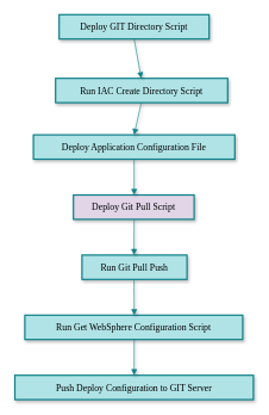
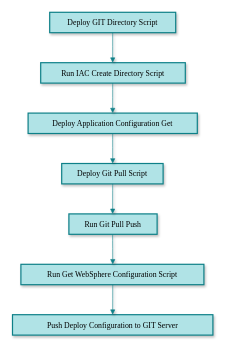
  <mxCell id="0" />
  <mxCell id="1" parent="0" />
  <mxCell id="2" value="Deploy GIT Directory Script" style="whiteSpace=wrap;strokeWidth=2;fillColor=#b0e3e6;strokeColor=#0e8088;shadow=1;fontFamily=aptos;fontSource=https%3A%2F%2Ffonts.googleapis.com%2Fcss%3Ffamily%3Daptos;fontSize=13;" vertex="1" parent="1"><mxGeometry x="82" y="20" width="210" height="34" as="geometry" /></mxCell>
- <mxCell id="3" value="Run IAC Create Directory Script" style="whiteSpace=wrap;strokeWidth=2;fillColor=#b0e3e6;strokeColor=#0e8088;shadow=1;fontFamily=aptos;fontSource=https%3A%2F%2Ffonts.googleapis.com%2Fcss%3Ffamily%3Daptos;fontSize=13;" vertex="1" parent="1"><mxGeometry x="77" y="109" width="241" height="34" as="geometry" /></mxCell>
- <mxCell id="4" value="Deploy Application Configuration File" style="whiteSpace=wrap;strokeWidth=2;fillColor=#b0e3e6;strokeColor=#0e8088;shadow=1;fontFamily=aptos;fontSource=https%3A%2F%2Ffonts.googleapis.com%2Fcss%3Ffamily%3Daptos;fontSize=13;" vertex="1" parent="1"><mxGeometry x="46" y="188" width="282" height="34" as="geometry" /></mxCell>
- <mxCell id="5" value="Deploy Git Pull Script" style="whiteSpace=wrap;strokeWidth=2;fillColor=#e1d5e7;strokeColor=#0e8088;shadow=1;fontFamily=aptos;fontSource=https%3A%2F%2Ffonts.googleapis.com%2Fcss%3Ffamily%3Daptos;fontSize=13;" vertex="1" parent="1"><mxGeometry x="102" y="272" width="169" height="34" as="geometry" /></mxCell>
+ <mxCell id="3" value="Run IAC Create Directory Script" style="whiteSpace=wrap;strokeWidth=2;fillColor=#b0e3e6;strokeColor=#0e8088;shadow=1;fontFamily=aptos;fontSource=https%3A%2F%2Ffonts.googleapis.com%2Fcss%3Ffamily%3Daptos;fontSize=13;" vertex="1" parent="1"><mxGeometry x="67" y="104" width="241" height="34" as="geometry" /></mxCell>
+ <mxCell id="4" value="Deploy Application Configuration Get" style="whiteSpace=wrap;strokeWidth=2;fillColor=#b0e3e6;strokeColor=#0e8088;shadow=1;fontFamily=aptos;fontSource=https%3A%2F%2Ffonts.googleapis.com%2Fcss%3Ffamily%3Daptos;fontSize=13;" vertex="1" parent="1"><mxGeometry x="46" y="188" width="282" height="34" as="geometry" /></mxCell>
+ <mxCell id="5" value="Deploy Git Pull Script" style="whiteSpace=wrap;strokeWidth=2;fillColor=#b0e3e6;strokeColor=#0e8088;shadow=1;fontFamily=aptos;fontSource=https%3A%2F%2Ffonts.googleapis.com%2Fcss%3Ffamily%3Daptos;fontSize=13;" vertex="1" parent="1"><mxGeometry x="102" y="272" width="169" height="34" as="geometry" /></mxCell>
  <mxCell id="6" value="Run Git Pull Push" style="whiteSpace=wrap;strokeWidth=2;fillColor=#b0e3e6;strokeColor=#0e8088;shadow=1;fontFamily=aptos;fontSource=https%3A%2F%2Ffonts.googleapis.com%2Fcss%3Ffamily%3Daptos;fontSize=13;" vertex="1" parent="1"><mxGeometry x="114" y="356" width="147" height="34" as="geometry" /></mxCell>
  <mxCell id="7" value="Run Get WebSphere Configuration Script" style="whiteSpace=wrap;strokeWidth=2;fillColor=#b0e3e6;strokeColor=#0e8088;shadow=1;fontFamily=aptos;fontSource=https%3A%2F%2Ffonts.googleapis.com%2Fcss%3Ffamily%3Daptos;fontSize=13;" vertex="1" parent="1"><mxGeometry x="34" y="440" width="305" height="34" as="geometry" /></mxCell>
  <mxCell id="8" value="Push Deploy Configuration to GIT Server" style="whiteSpace=wrap;strokeWidth=2;fillColor=#b0e3e6;strokeColor=#0e8088;shadow=1;fontFamily=aptos;fontSource=https%3A%2F%2Ffonts.googleapis.com%2Fcss%3Ffamily%3Daptos;fontSize=13;" vertex="1" parent="1"><mxGeometry x="20" y="524" width="334" height="34" as="geometry" /></mxCell>
  <mxCell id="9" value="" style="curved=1;startArrow=none;endArrow=block;exitX=0.5;exitY=1;entryX=0.498;entryY=0;rounded=0;fillColor=#b0e3e6;strokeColor=#0e8088;shadow=1;fontFamily=aptos;fontSource=https%3A%2F%2Ffonts.googleapis.com%2Fcss%3Ffamily%3Daptos;fontSize=13;" edge="1" parent="1" source="2" target="3"><mxGeometry relative="1" as="geometry"><Array as="points" /></mxGeometry></mxCell>
  <mxCell id="10" value="" style="curved=1;startArrow=none;endArrow=block;exitX=0.498;exitY=1;entryX=0.5;entryY=0;rounded=0;fillColor=#b0e3e6;strokeColor=#0e8088;shadow=1;fontFamily=aptos;fontSource=https%3A%2F%2Ffonts.googleapis.com%2Fcss%3Ffamily%3Daptos;fontSize=13;" edge="1" parent="1" source="3" target="4"><mxGeometry relative="1" as="geometry"><Array as="points" /></mxGeometry></mxCell>
  <mxCell id="11" value="" style="curved=1;startArrow=none;endArrow=block;exitX=0.5;exitY=1;entryX=0.503;entryY=0;rounded=0;fillColor=#b0e3e6;strokeColor=#0e8088;shadow=1;fontFamily=aptos;fontSource=https%3A%2F%2Ffonts.googleapis.com%2Fcss%3Ffamily%3Daptos;fontSize=13;" edge="1" parent="1" source="4" target="5"><mxGeometry relative="1" as="geometry"><Array as="points" /></mxGeometry></mxCell>
  <mxCell id="12" value="" style="curved=1;startArrow=none;endArrow=block;exitX=0.503;exitY=1;entryX=0.496;entryY=0;rounded=0;fillColor=#b0e3e6;strokeColor=#0e8088;shadow=1;fontFamily=aptos;fontSource=https%3A%2F%2Ffonts.googleapis.com%2Fcss%3Ffamily%3Daptos;fontSize=13;" edge="1" parent="1" source="5" target="6"><mxGeometry relative="1" as="geometry"><Array as="points" /></mxGeometry></mxCell>
  <mxCell id="13" value="" style="curved=1;startArrow=none;endArrow=block;exitX=0.496;exitY=1;entryX=0.502;entryY=0;rounded=0;fillColor=#b0e3e6;strokeColor=#0e8088;shadow=1;fontFamily=aptos;fontSource=https%3A%2F%2Ffonts.googleapis.com%2Fcss%3Ffamily%3Daptos;fontSize=13;" edge="1" parent="1" source="6" target="7"><mxGeometry relative="1" as="geometry"><Array as="points" /></mxGeometry></mxCell>
  <mxCell id="14" value="" style="curved=1;startArrow=none;endArrow=block;exitX=0.502;exitY=1;entryX=0.5;entryY=0;rounded=0;fillColor=#b0e3e6;strokeColor=#0e8088;shadow=1;fontFamily=aptos;fontSource=https%3A%2F%2Ffonts.googleapis.com%2Fcss%3Ffamily%3Daptos;fontSize=13;" edge="1" parent="1" source="7" target="8"><mxGeometry relative="1" as="geometry"><Array as="points" /></mxGeometry></mxCell>
